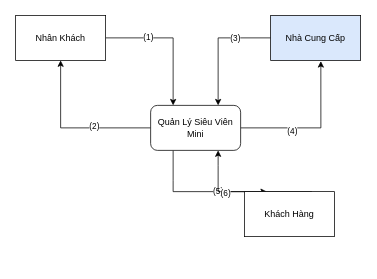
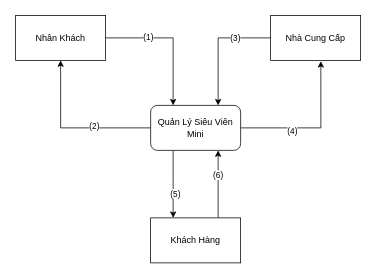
  <mxCell id="0" />
  <mxCell id="1" parent="0" />
  <mxCell id="2" style="edgeStyle=orthogonalEdgeStyle;rounded=0;orthogonalLoop=1;jettySize=auto;html=1;exitX=0;exitY=0.25;exitDx=0;exitDy=0;entryX=0;entryY=0.25;entryDx=0;entryDy=0;" edge="1" parent="1" source="9" target="9"><mxGeometry relative="1" as="geometry" /></mxCell>
  <mxCell id="3" style="edgeStyle=orthogonalEdgeStyle;rounded=0;orthogonalLoop=1;jettySize=auto;html=1;exitX=0.25;exitY=1;exitDx=0;exitDy=0;entryX=0.25;entryY=0;entryDx=0;entryDy=0;" edge="1" parent="1" source="9" target="18"><mxGeometry relative="1" as="geometry"><Array as="points"><mxPoint x="230" y="240" /><mxPoint x="230" y="240" /></Array></mxGeometry></mxCell>
  <mxCell id="4" value="(5)" style="edgeLabel;html=1;align=center;verticalAlign=middle;resizable=0;points=[];" vertex="1" connectable="0" parent="3"><mxGeometry x="0.267" y="2" relative="1" as="geometry"><mxPoint as="offset" /></mxGeometry></mxCell>
  <mxCell id="5" style="edgeStyle=orthogonalEdgeStyle;rounded=0;orthogonalLoop=1;jettySize=auto;html=1;exitX=0;exitY=0.5;exitDx=0;exitDy=0;entryX=0.5;entryY=1;entryDx=0;entryDy=0;" edge="1" parent="1" source="9" target="12"><mxGeometry relative="1" as="geometry" /></mxCell>
  <mxCell id="6" value="(2)" style="edgeLabel;html=1;align=center;verticalAlign=middle;resizable=0;points=[];" vertex="1" connectable="0" parent="5"><mxGeometry x="-0.276" y="-3" relative="1" as="geometry"><mxPoint as="offset" /></mxGeometry></mxCell>
  <mxCell id="7" style="edgeStyle=orthogonalEdgeStyle;rounded=0;orthogonalLoop=1;jettySize=auto;html=1;exitX=1;exitY=0.5;exitDx=0;exitDy=0;entryX=0.558;entryY=1.017;entryDx=0;entryDy=0;entryPerimeter=0;" edge="1" parent="1" source="9" target="15"><mxGeometry relative="1" as="geometry" /></mxCell>
  <mxCell id="8" value="(4)" style="edgeLabel;html=1;align=center;verticalAlign=middle;resizable=0;points=[];" vertex="1" connectable="0" parent="7"><mxGeometry x="-0.306" y="-3" relative="1" as="geometry"><mxPoint as="offset" /></mxGeometry></mxCell>
  <mxCell id="9" value="Quản Lý Siêu Viên Mini" style="rounded=1;whiteSpace=wrap;html=1;" vertex="1" parent="1"><mxGeometry x="200" y="140" width="120" height="60" as="geometry" /></mxCell>
  <mxCell id="10" style="edgeStyle=orthogonalEdgeStyle;rounded=0;orthogonalLoop=1;jettySize=auto;html=1;exitX=1;exitY=0.5;exitDx=0;exitDy=0;entryX=0.25;entryY=0;entryDx=0;entryDy=0;" edge="1" parent="1" source="12" target="9"><mxGeometry relative="1" as="geometry" /></mxCell>
  <mxCell id="11" value="(1)" style="edgeLabel;html=1;align=center;verticalAlign=middle;resizable=0;points=[];" vertex="1" connectable="0" parent="10"><mxGeometry x="-0.378" y="2" relative="1" as="geometry"><mxPoint as="offset" /></mxGeometry></mxCell>
  <mxCell id="12" value="Nhân Khách" style="rounded=0;whiteSpace=wrap;html=1;" vertex="1" parent="1"><mxGeometry x="20" y="20" width="120" height="60" as="geometry" /></mxCell>
  <mxCell id="13" style="edgeStyle=orthogonalEdgeStyle;rounded=0;orthogonalLoop=1;jettySize=auto;html=1;exitX=0;exitY=0.5;exitDx=0;exitDy=0;entryX=0.75;entryY=0;entryDx=0;entryDy=0;" edge="1" parent="1" source="15" target="9"><mxGeometry relative="1" as="geometry" /></mxCell>
  <mxCell id="14" value="(3)" style="edgeLabel;html=1;align=center;verticalAlign=middle;resizable=0;points=[];" vertex="1" connectable="0" parent="13"><mxGeometry x="-0.4" relative="1" as="geometry"><mxPoint as="offset" /></mxGeometry></mxCell>
- <mxCell id="15" value="Nhà Cung Cấp" style="rounded=0;whiteSpace=wrap;html=1;fillColor=#dae8fc;" vertex="1" parent="1"><mxGeometry x="360" y="20" width="120" height="60" as="geometry" /></mxCell>
+ <mxCell id="15" value="Nhà Cung Cấp" style="rounded=0;whiteSpace=wrap;html=1;" vertex="1" parent="1"><mxGeometry x="360" y="20" width="120" height="60" as="geometry" /></mxCell>
  <mxCell id="16" style="edgeStyle=orthogonalEdgeStyle;rounded=0;orthogonalLoop=1;jettySize=auto;html=1;exitX=0.75;exitY=0;exitDx=0;exitDy=0;entryX=0.75;entryY=1;entryDx=0;entryDy=0;" edge="1" parent="1" source="18" target="9"><mxGeometry relative="1" as="geometry"><Array as="points"><mxPoint x="290" y="220" /><mxPoint x="290" y="220" /></Array></mxGeometry></mxCell>
  <mxCell id="17" value="(6)" style="edgeLabel;html=1;align=center;verticalAlign=middle;resizable=0;points=[];" vertex="1" connectable="0" parent="16"><mxGeometry x="0.289" y="1" relative="1" as="geometry"><mxPoint as="offset" /></mxGeometry></mxCell>
- <mxCell id="18" value="Khách Hàng" style="rounded=0;whiteSpace=wrap;html=1;" vertex="1" parent="1"><mxGeometry x="325" y="255" width="120" height="60" as="geometry" /></mxCell>
+ <mxCell id="18" value="Khách Hàng" style="rounded=0;whiteSpace=wrap;html=1;" vertex="1" parent="1"><mxGeometry x="200" y="290" width="120" height="60" as="geometry" /></mxCell>
